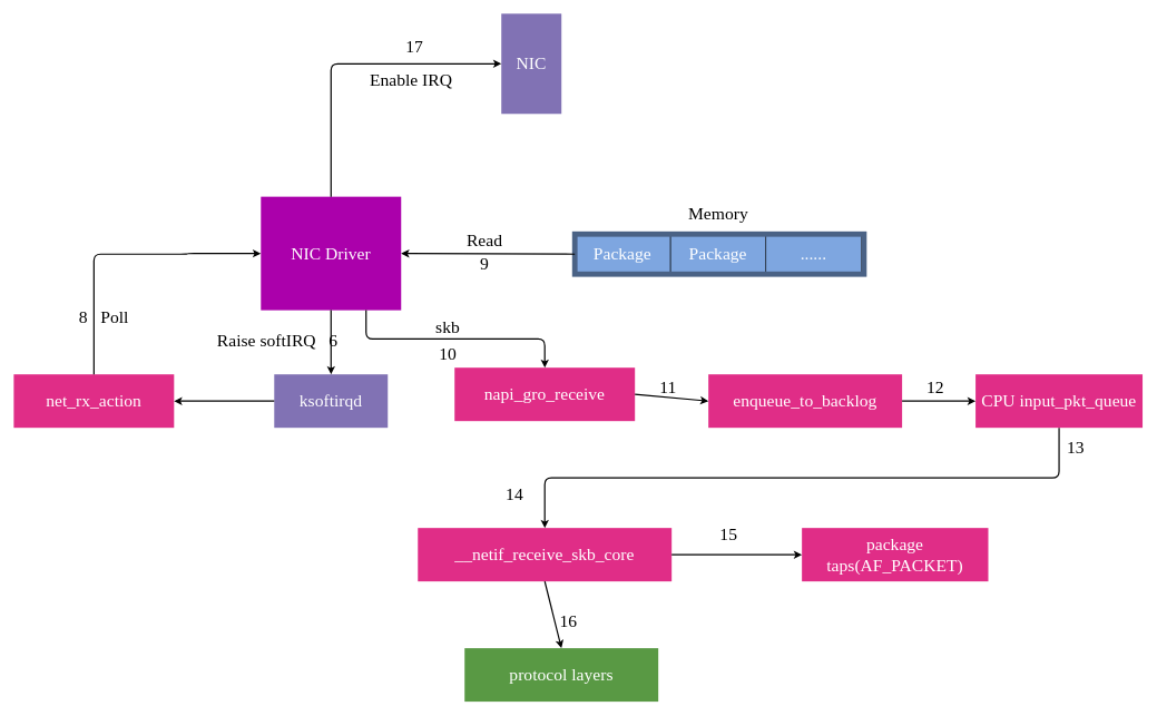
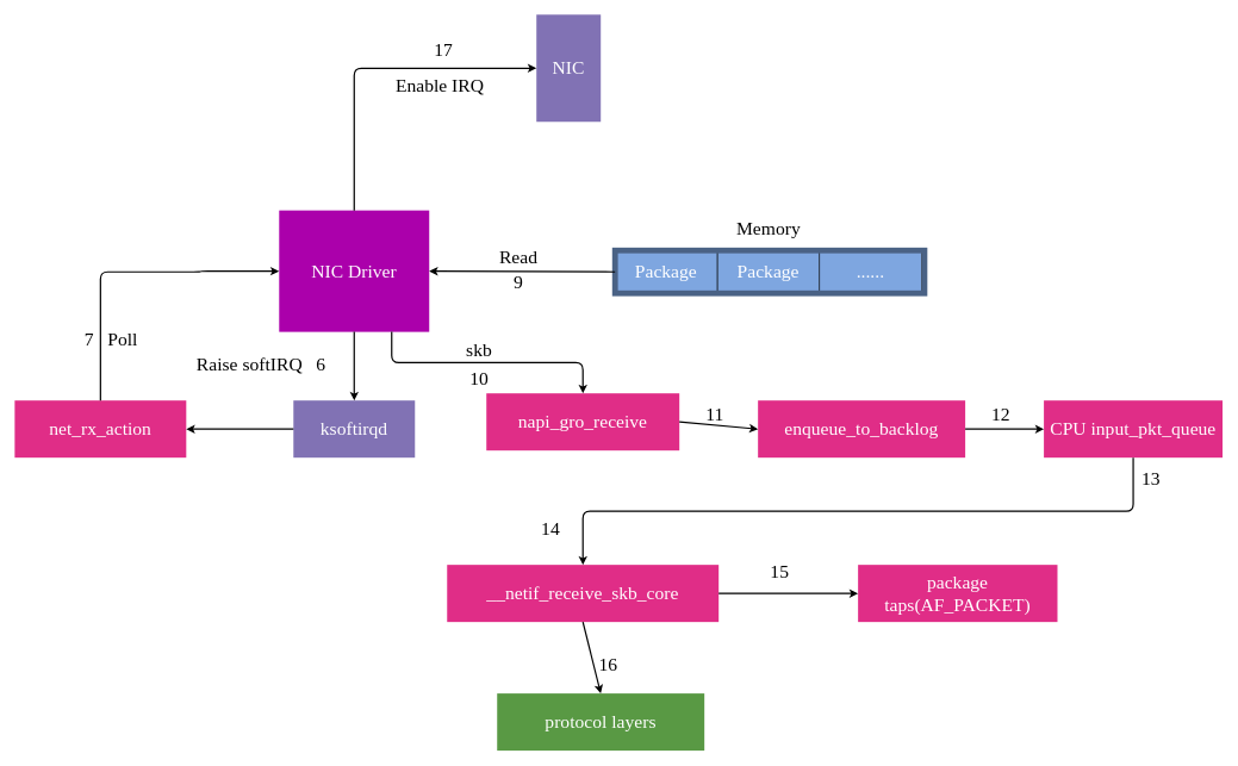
  <mxCell id="0" />
  <mxCell id="1" parent="0" />
  <mxCell id="2" value="......" style="rounded=0;whiteSpace=wrap;html=1;fontFamily=Comic Sans MS;fontSize=26;fillColor=#7EA6E0;fontColor=#FFFFFF;" parent="1" vertex="1"><mxGeometry x="1146" y="350" width="143" height="60" as="geometry" /></mxCell>
  <mxCell id="3" value="Package" style="rounded=0;whiteSpace=wrap;html=1;fontFamily=Comic Sans MS;fontSize=26;fillColor=#7EA6E0;fontColor=#FFFFFF;" parent="1" vertex="1"><mxGeometry x="1003" y="350" width="143" height="60" as="geometry" /></mxCell>
  <mxCell id="4" value="Package" style="rounded=0;whiteSpace=wrap;html=1;fontFamily=Comic Sans MS;fontSize=26;fillColor=#7EA6E0;fontColor=#FFFFFF;" parent="1" vertex="1"><mxGeometry x="860" y="350" width="143" height="60" as="geometry" /></mxCell>
  <mxCell id="5" value="" style="rounded=0;whiteSpace=wrap;html=1;fontFamily=Comic Sans MS;fontSize=26;fontColor=#000000;strokeWidth=8;fillColor=none;strokeColor=#4A6285;" parent="1" vertex="1"><mxGeometry x="860" y="350" width="433" height="60" as="geometry" /></mxCell>
  <mxCell id="6" value="NIC" style="rounded=0;whiteSpace=wrap;html=1;fontFamily=Comic Sans MS;fontSize=26;fontColor=#FFFFFF;strokeColor=none;fillColor=#8172B4;" parent="1" vertex="1"><mxGeometry x="750" y="20" width="90" height="150" as="geometry" /></mxCell>
  <mxCell id="7" value="Memory" style="text;html=1;strokeColor=none;fillColor=none;align=center;verticalAlign=middle;whiteSpace=wrap;rounded=0;fontFamily=Comic Sans MS;fontSize=26;" parent="1" vertex="1"><mxGeometry x="1019.5" y="310" width="110" height="20" as="geometry" /></mxCell>
  <mxCell id="8" value="net_rx_action" style="rounded=0;whiteSpace=wrap;html=1;fontFamily=Comic Sans MS;fontSize=26;fontColor=#FFFFFF;strokeColor=none;fillColor=#E02D87;" parent="1" vertex="1"><mxGeometry x="20" y="560" width="240" height="80" as="geometry" /></mxCell>
  <mxCell id="9" value="NIC Driver" style="rounded=0;whiteSpace=wrap;html=1;fontFamily=Comic Sans MS;fontSize=26;fontColor=#FFFFFF;strokeColor=none;fillColor=#AB00AB;" parent="1" vertex="1"><mxGeometry x="390" y="294" width="210" height="170" as="geometry" /></mxCell>
  <mxCell id="10" value="" style="endArrow=classic;html=1;entryX=1;entryY=0.5;entryDx=0;entryDy=0;exitX=0;exitY=0.5;exitDx=0;exitDy=0;strokeWidth=2;" edge="1" parent="1" source="5" target="9"><mxGeometry width="50" height="50" relative="1" as="geometry"><mxPoint x="720" y="390" as="sourcePoint" /><mxPoint x="770" y="340" as="targetPoint" /></mxGeometry></mxCell>
  <mxCell id="11" value="&lt;font style=&quot;font-size: 26px&quot; face=&quot;Comic Sans MS&quot;&gt;Read&lt;/font&gt;" style="text;html=1;strokeColor=none;fillColor=none;align=center;verticalAlign=middle;whiteSpace=wrap;rounded=0;" vertex="1" parent="1"><mxGeometry x="680" y="340" width="90" height="40" as="geometry" /></mxCell>
  <mxCell id="12" value="&lt;font style=&quot;font-size: 26px&quot; face=&quot;Comic Sans MS&quot;&gt;9&lt;/font&gt;" style="text;html=1;strokeColor=none;fillColor=none;align=center;verticalAlign=middle;whiteSpace=wrap;rounded=0;" vertex="1" parent="1"><mxGeometry x="680" y="374" width="90" height="40" as="geometry" /></mxCell>
  <mxCell id="13" value="" style="edgeStyle=segmentEdgeStyle;endArrow=classic;html=1;strokeWidth=2;exitX=0.5;exitY=0;exitDx=0;exitDy=0;entryX=0;entryY=0.5;entryDx=0;entryDy=0;" edge="1" parent="1" source="9" target="6"><mxGeometry width="50" height="50" relative="1" as="geometry"><mxPoint x="310" y="310" as="sourcePoint" /><mxPoint x="600" y="150" as="targetPoint" /><Array as="points"><mxPoint x="495" y="95" /></Array></mxGeometry></mxCell>
  <mxCell id="14" value="17" style="text;html=1;strokeColor=none;fillColor=none;align=center;verticalAlign=middle;whiteSpace=wrap;rounded=0;fontSize=26;fontFamily=Comic Sans MS;" vertex="1" parent="1"><mxGeometry x="600" y="60" width="40" height="20" as="geometry" /></mxCell>
  <mxCell id="15" value="Enable IRQ" style="text;html=1;strokeColor=none;fillColor=none;align=center;verticalAlign=middle;whiteSpace=wrap;rounded=0;fontFamily=Comic Sans MS;fontSize=26;" vertex="1" parent="1"><mxGeometry x="530" y="110" width="170" height="20" as="geometry" /></mxCell>
  <mxCell id="16" value="ksoftirqd" style="rounded=0;whiteSpace=wrap;html=1;fontFamily=Comic Sans MS;fontSize=26;fontColor=#FFFFFF;strokeColor=none;fillColor=#8172b4;" vertex="1" parent="1"><mxGeometry x="410" y="560" width="170" height="80" as="geometry" /></mxCell>
  <mxCell id="17" value="napi_gro_receive" style="rounded=0;whiteSpace=wrap;html=1;fontFamily=Comic Sans MS;fontSize=26;fontColor=#FFFFFF;strokeColor=none;fillColor=#E02D87;" vertex="1" parent="1"><mxGeometry x="680" y="550" width="270" height="80" as="geometry" /></mxCell>
  <mxCell id="18" value="enqueue_to_backlog" style="rounded=0;whiteSpace=wrap;html=1;fontFamily=Comic Sans MS;fontSize=26;fontColor=#FFFFFF;strokeColor=none;fillColor=#E02D87;" vertex="1" parent="1"><mxGeometry x="1060" y="560" width="290" height="80" as="geometry" /></mxCell>
  <mxCell id="19" value="CPU input_pkt_queue" style="rounded=0;whiteSpace=wrap;html=1;fontFamily=Comic Sans MS;fontSize=26;fontColor=#FFFFFF;strokeColor=none;fillColor=#E02D87;" vertex="1" parent="1"><mxGeometry x="1460" y="560" width="250" height="80" as="geometry" /></mxCell>
  <mxCell id="20" value="__netif_receive_skb_core" style="rounded=0;whiteSpace=wrap;html=1;fontFamily=Comic Sans MS;fontSize=26;fontColor=#FFFFFF;strokeColor=none;fillColor=#E02D87;" vertex="1" parent="1"><mxGeometry x="625" y="790" width="380" height="80" as="geometry" /></mxCell>
  <mxCell id="21" value="package taps(AF_PACKET)" style="rounded=0;whiteSpace=wrap;html=1;fontFamily=Comic Sans MS;fontSize=26;fontColor=#FFFFFF;strokeColor=none;fillColor=#E02D87;" vertex="1" parent="1"><mxGeometry x="1200" y="790" width="279" height="80" as="geometry" /></mxCell>
  <mxCell id="22" value="protocol layers" style="rounded=0;whiteSpace=wrap;html=1;fontFamily=Comic Sans MS;fontSize=26;fontColor=#FFFFFF;strokeColor=none;fillColor=#599944;" vertex="1" parent="1"><mxGeometry x="695" y="970" width="290" height="80" as="geometry" /></mxCell>
  <mxCell id="23" value="" style="edgeStyle=segmentEdgeStyle;endArrow=classic;html=1;fontFamily=Comic Sans MS;fontSize=26;strokeWidth=2;exitX=0.5;exitY=0;exitDx=0;exitDy=0;entryX=0;entryY=0.5;entryDx=0;entryDy=0;" edge="1" parent="1" source="8" target="9"><mxGeometry width="50" height="50" relative="1" as="geometry"><mxPoint x="-120" y="800" as="sourcePoint" /><mxPoint x="-70" y="750" as="targetPoint" /><Array as="points"><mxPoint x="140" y="380" /><mxPoint x="280" y="380" /></Array></mxGeometry></mxCell>
  <mxCell id="24" value="" style="endArrow=classic;html=1;fontFamily=Comic Sans MS;fontSize=26;strokeWidth=2;exitX=0.5;exitY=1;exitDx=0;exitDy=0;entryX=0.5;entryY=0;entryDx=0;entryDy=0;" edge="1" parent="1" source="9" target="16"><mxGeometry width="50" height="50" relative="1" as="geometry"><mxPoint x="-100" y="490" as="sourcePoint" /><mxPoint x="-50" y="440" as="targetPoint" /></mxGeometry></mxCell>
  <mxCell id="25" value="" style="endArrow=classic;html=1;fontFamily=Comic Sans MS;fontSize=26;strokeWidth=2;entryX=1;entryY=0.5;entryDx=0;entryDy=0;exitX=0;exitY=0.5;exitDx=0;exitDy=0;" edge="1" parent="1" source="16" target="8"><mxGeometry width="50" height="50" relative="1" as="geometry"><mxPoint x="270" y="590" as="sourcePoint" /><mxPoint x="320" y="540" as="targetPoint" /></mxGeometry></mxCell>
  <mxCell id="26" value="" style="edgeStyle=elbowEdgeStyle;elbow=vertical;endArrow=classic;html=1;fontFamily=Comic Sans MS;fontSize=26;strokeWidth=2;exitX=0.75;exitY=1;exitDx=0;exitDy=0;entryX=0.5;entryY=0;entryDx=0;entryDy=0;" edge="1" parent="1" source="9" target="17"><mxGeometry width="50" height="50" relative="1" as="geometry"><mxPoint x="630" y="530" as="sourcePoint" /><mxPoint x="680" y="480" as="targetPoint" /></mxGeometry></mxCell>
  <mxCell id="27" value="" style="edgeStyle=elbowEdgeStyle;elbow=vertical;endArrow=classic;html=1;fontFamily=Comic Sans MS;fontSize=26;strokeWidth=2;entryX=0.5;entryY=0;entryDx=0;entryDy=0;exitX=0.5;exitY=1;exitDx=0;exitDy=0;" edge="1" parent="1" source="19" target="20"><mxGeometry width="50" height="50" relative="1" as="geometry"><mxPoint x="860" y="1040" as="sourcePoint" /><mxPoint x="910" y="990" as="targetPoint" /></mxGeometry></mxCell>
  <mxCell id="28" value="" style="endArrow=classic;html=1;fontFamily=Comic Sans MS;fontSize=26;strokeWidth=2;exitX=1;exitY=0.5;exitDx=0;exitDy=0;" edge="1" parent="1" source="17"><mxGeometry width="50" height="50" relative="1" as="geometry"><mxPoint x="620" y="710" as="sourcePoint" /><mxPoint x="1060" y="600" as="targetPoint" /></mxGeometry></mxCell>
  <mxCell id="29" value="" style="endArrow=classic;html=1;fontFamily=Comic Sans MS;fontSize=26;strokeWidth=2;entryX=0;entryY=0.5;entryDx=0;entryDy=0;exitX=1;exitY=0.5;exitDx=0;exitDy=0;" edge="1" parent="1" source="18" target="19"><mxGeometry width="50" height="50" relative="1" as="geometry"><mxPoint x="1230" y="700" as="sourcePoint" /><mxPoint x="1280" y="650" as="targetPoint" /></mxGeometry></mxCell>
  <mxCell id="30" value="" style="endArrow=classic;html=1;fontFamily=Comic Sans MS;fontSize=26;strokeWidth=2;exitX=1;exitY=0.5;exitDx=0;exitDy=0;entryX=0;entryY=0.5;entryDx=0;entryDy=0;" edge="1" parent="1" source="20" target="21"><mxGeometry width="50" height="50" relative="1" as="geometry"><mxPoint x="1060" y="850" as="sourcePoint" /><mxPoint x="1110" y="800" as="targetPoint" /></mxGeometry></mxCell>
  <mxCell id="31" value="" style="endArrow=classic;html=1;fontFamily=Comic Sans MS;fontSize=26;strokeWidth=2;exitX=0.5;exitY=1;exitDx=0;exitDy=0;entryX=0.5;entryY=0;entryDx=0;entryDy=0;" edge="1" parent="1" source="20" target="22"><mxGeometry width="50" height="50" relative="1" as="geometry"><mxPoint x="620" y="980" as="sourcePoint" /><mxPoint x="670" y="930" as="targetPoint" /></mxGeometry></mxCell>
- <mxCell id="32" value="8&amp;nbsp; &amp;nbsp;Poll" style="text;html=1;strokeColor=none;fillColor=none;align=center;verticalAlign=middle;whiteSpace=wrap;rounded=0;fontFamily=Comic Sans MS;fontSize=26;" vertex="1" parent="1"><mxGeometry x="90" y="464" width="130" height="20" as="geometry" /></mxCell>
- <mxCell id="33" value="Raise softIRQ&amp;nbsp; &amp;nbsp;6" style="text;html=1;strokeColor=none;fillColor=none;align=center;verticalAlign=middle;whiteSpace=wrap;rounded=0;fontFamily=Comic Sans MS;fontSize=26;" vertex="1" parent="1"><mxGeometry x="290" y="500" width="250" height="20" as="geometry" /></mxCell>
+ <mxCell id="32" value="7&amp;nbsp; &amp;nbsp;Poll" style="text;html=1;strokeColor=none;fillColor=none;align=center;verticalAlign=middle;whiteSpace=wrap;rounded=0;fontFamily=Comic Sans MS;fontSize=26;" vertex="1" parent="1"><mxGeometry x="90" y="464" width="130" height="20" as="geometry" /></mxCell>
+ <mxCell id="33" value="Raise softIRQ&amp;nbsp; &amp;nbsp;6" style="text;html=1;strokeColor=none;fillColor=none;align=center;verticalAlign=middle;whiteSpace=wrap;rounded=0;fontFamily=Comic Sans MS;fontSize=26;" vertex="1" parent="1"><mxGeometry x="240" y="500" width="250" height="20" as="geometry" /></mxCell>
  <mxCell id="34" value="skb" style="text;html=1;strokeColor=none;fillColor=none;align=center;verticalAlign=middle;whiteSpace=wrap;rounded=0;fontFamily=Comic Sans MS;fontSize=26;" vertex="1" parent="1"><mxGeometry x="650" y="480" width="40" height="20" as="geometry" /></mxCell>
  <mxCell id="35" value="10" style="text;html=1;strokeColor=none;fillColor=none;align=center;verticalAlign=middle;whiteSpace=wrap;rounded=0;fontFamily=Comic Sans MS;fontSize=26;" vertex="1" parent="1"><mxGeometry x="650" y="520" width="40" height="20" as="geometry" /></mxCell>
  <mxCell id="36" value="11" style="text;html=1;strokeColor=none;fillColor=none;align=center;verticalAlign=middle;whiteSpace=wrap;rounded=0;fontFamily=Comic Sans MS;fontSize=26;" vertex="1" parent="1"><mxGeometry x="979.5" y="570" width="40" height="20" as="geometry" /></mxCell>
  <mxCell id="37" value="12" style="text;html=1;strokeColor=none;fillColor=none;align=center;verticalAlign=middle;whiteSpace=wrap;rounded=0;fontFamily=Comic Sans MS;fontSize=26;" vertex="1" parent="1"><mxGeometry x="1380" y="570" width="40" height="20" as="geometry" /></mxCell>
  <mxCell id="38" value="13" style="text;html=1;strokeColor=none;fillColor=none;align=center;verticalAlign=middle;whiteSpace=wrap;rounded=0;fontFamily=Comic Sans MS;fontSize=26;" vertex="1" parent="1"><mxGeometry x="1590" y="660" width="40" height="20" as="geometry" /></mxCell>
  <mxCell id="39" value="14" style="text;html=1;strokeColor=none;fillColor=none;align=center;verticalAlign=middle;whiteSpace=wrap;rounded=0;fontFamily=Comic Sans MS;fontSize=26;" vertex="1" parent="1"><mxGeometry x="750" y="730" width="40" height="20" as="geometry" /></mxCell>
  <mxCell id="40" value="15" style="text;html=1;align=center;verticalAlign=middle;resizable=0;points=[];autosize=1;strokeColor=none;fontSize=26;fontFamily=Comic Sans MS;" vertex="1" parent="1"><mxGeometry x="1070" y="780" width="40" height="40" as="geometry" /></mxCell>
  <mxCell id="41" value="16" style="text;html=1;align=center;verticalAlign=middle;resizable=0;points=[];autosize=1;strokeColor=none;fontSize=26;fontFamily=Comic Sans MS;" vertex="1" parent="1"><mxGeometry x="830" y="910" width="40" height="40" as="geometry" /></mxCell>
